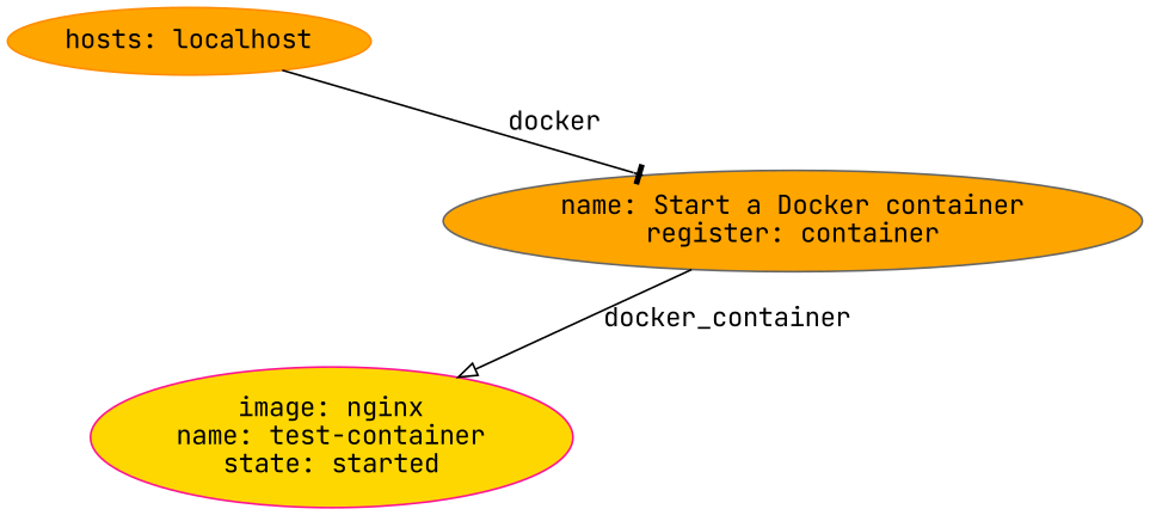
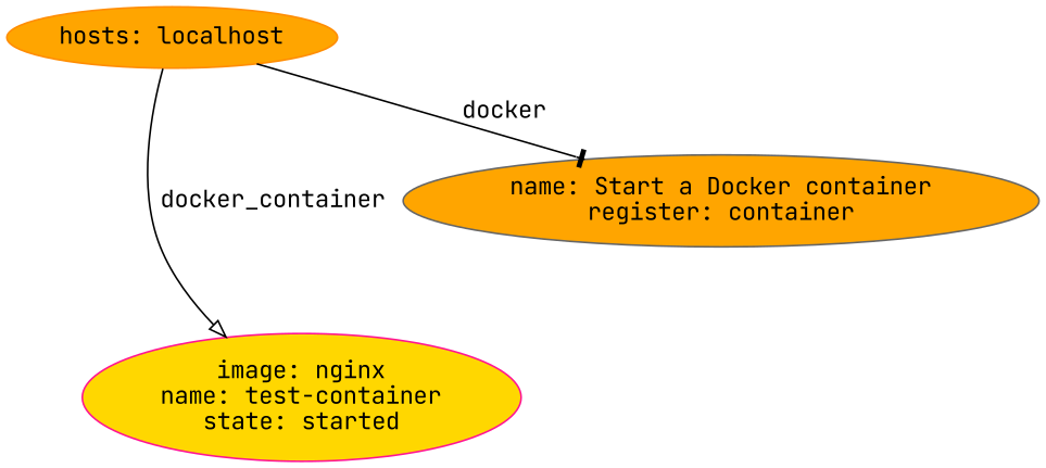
  digraph {
    fontname="JetBrains Mono"
    node [fillcolor=orange fontname="JetBrains Mono" style=filled]
    edge [fontname="JetBrains Mono"]
    n1 [color=deeppink fillcolor=gold label="image: nginx\nname: test-container\nstate: started\n"]
    n2 [color=gray40 label="name: Start a Docker container\nregister: container\n"]
    n3 [color=darkorange label="hosts: localhost\n"]
-   n2 -> n1 [arrowhead=onormal label=docker_container]
+   n3 -> n1 [arrowhead=onormal label=docker_container]
    n3 -> n2 [arrowhead=tee label=docker]
  }
